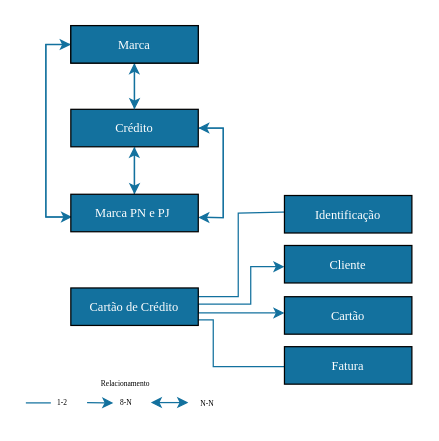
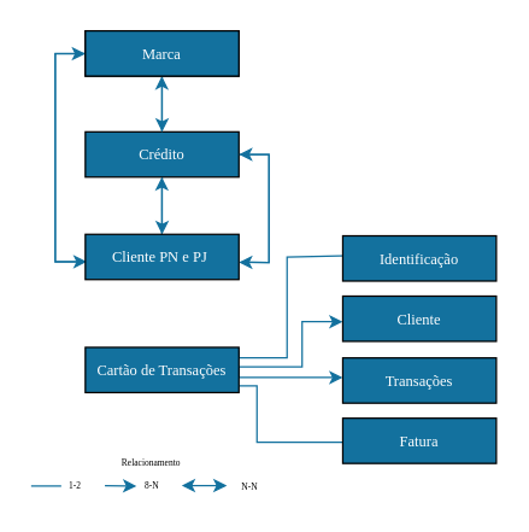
  <mxCell id="0" />
  <mxCell id="1" parent="0" />
  <mxCell id="2" value="" style="rounded=0;whiteSpace=wrap;html=1;" parent="1" vertex="1"><mxGeometry x="240" y="285" width="20" height="10" as="geometry" /></mxCell>
  <mxCell id="3" style="edgeStyle=orthogonalEdgeStyle;rounded=0;orthogonalLoop=1;jettySize=auto;html=1;strokeColor=#13719E;" parent="1" edge="1"><mxGeometry relative="1" as="geometry"><mxPoint x="158" y="232" as="sourcePoint" /><mxPoint x="240" y="169" as="targetPoint" /><Array as="points"><mxPoint x="158" y="237" /><mxPoint x="190" y="237" /><mxPoint x="190" y="170" /><mxPoint x="240" y="170" /></Array></mxGeometry></mxCell>
  <mxCell id="4" style="edgeStyle=orthogonalEdgeStyle;rounded=0;orthogonalLoop=1;jettySize=auto;html=1;exitX=0.5;exitY=1;exitDx=0;exitDy=0;" parent="1" source="30" target="30" edge="1"><mxGeometry relative="1" as="geometry" /></mxCell>
  <mxCell id="5" value="" style="edgeStyle=orthogonalEdgeStyle;rounded=0;orthogonalLoop=1;jettySize=auto;html=1;strokeColor=#13719E;" parent="1" source="7" target="10" edge="1"><mxGeometry relative="1" as="geometry" /></mxCell>
  <mxCell id="6" style="edgeStyle=orthogonalEdgeStyle;rounded=0;orthogonalLoop=1;jettySize=auto;html=1;exitX=0;exitY=0.5;exitDx=0;exitDy=0;entryX=0.01;entryY=0.392;entryDx=0;entryDy=0;entryPerimeter=0;strokeColor=#13719E;" edge="1" parent="1" source="7" target="30"><mxGeometry relative="1" as="geometry" /></mxCell>
  <mxCell id="7" value="&lt;font face=&quot;Verdana&quot; style=&quot;font-size: 10px&quot; color=&quot;#ffffff&quot;&gt;Marca&lt;/font&gt;" style="rounded=0;whiteSpace=wrap;html=1;fillColor=#13719E;strokeColor=#000000;flipV=1;" parent="1" vertex="1"><mxGeometry x="56" y="20" width="102" height="30" as="geometry" /></mxCell>
  <mxCell id="8" style="edgeStyle=orthogonalEdgeStyle;rounded=0;orthogonalLoop=1;jettySize=auto;html=1;exitX=0.5;exitY=1;exitDx=0;exitDy=0;entryX=0.5;entryY=0;entryDx=0;entryDy=0;strokeColor=#13719E;" parent="1" source="10" target="30" edge="1"><mxGeometry relative="1" as="geometry" /></mxCell>
  <mxCell id="9" style="edgeStyle=orthogonalEdgeStyle;rounded=0;orthogonalLoop=1;jettySize=auto;html=1;entryX=1;entryY=0.381;entryDx=0;entryDy=0;entryPerimeter=0;strokeColor=#13719E;exitX=1;exitY=0.5;exitDx=0;exitDy=0;" edge="1" parent="1" source="10" target="30"><mxGeometry relative="1" as="geometry" /></mxCell>
  <mxCell id="10" value="&lt;font face=&quot;Verdana&quot; style=&quot;font-size: 10px&quot; color=&quot;#ffffff&quot;&gt;Crédito&lt;/font&gt;" style="rounded=0;whiteSpace=wrap;html=1;fillColor=#13719E;strokeColor=#000000;flipV=1;" parent="1" vertex="1"><mxGeometry x="56" y="87" width="102" height="30" as="geometry" /></mxCell>
  <mxCell id="11" style="edgeStyle=orthogonalEdgeStyle;rounded=0;orthogonalLoop=1;jettySize=auto;html=1;exitX=1;exitY=0.5;exitDx=0;exitDy=0;strokeColor=#13719E;" parent="1" edge="1"><mxGeometry relative="1" as="geometry"><Array as="points"><mxPoint x="158" y="243" /><mxPoint x="200" y="243" /><mxPoint x="200" y="213" /></Array><mxPoint x="227" y="213" as="targetPoint" /><mxPoint x="158" y="248" as="sourcePoint" /></mxGeometry></mxCell>
  <mxCell id="12" style="edgeStyle=orthogonalEdgeStyle;rounded=0;orthogonalLoop=1;jettySize=auto;html=1;entryX=0;entryY=0.5;entryDx=0;entryDy=0;strokeColor=#13719E;" parent="1" edge="1"><mxGeometry relative="1" as="geometry"><mxPoint x="158" y="248" as="sourcePoint" /><mxPoint x="227" y="250" as="targetPoint" /><Array as="points"><mxPoint x="158" y="250" /></Array></mxGeometry></mxCell>
  <mxCell id="13" style="edgeStyle=orthogonalEdgeStyle;rounded=0;orthogonalLoop=1;jettySize=auto;html=1;exitX=1;exitY=0.75;exitDx=0;exitDy=0;entryX=0;entryY=0.5;entryDx=0;entryDy=0;strokeColor=#13719E;" parent="1" edge="1"><mxGeometry relative="1" as="geometry"><mxPoint x="240" y="293" as="targetPoint" /><Array as="points"><mxPoint x="170" y="256" /><mxPoint x="170" y="293" /></Array><mxPoint x="158" y="255.5" as="sourcePoint" /></mxGeometry></mxCell>
- <mxCell id="14" value="&lt;font color=&quot;#ffffff&quot; face=&quot;Verdana&quot;&gt;&lt;span style=&quot;font-size: 10px&quot;&gt;Cartão de Crédito&lt;/span&gt;&lt;/font&gt;" style="rounded=0;whiteSpace=wrap;html=1;fillColor=#13719E;strokeColor=#000000;" parent="1" vertex="1"><mxGeometry x="56" y="230" width="102" height="30" as="geometry" /></mxCell>
+ <mxCell id="14" value="&lt;font color=&quot;#ffffff&quot; face=&quot;Verdana&quot;&gt;&lt;span style=&quot;font-size: 10px&quot;&gt;Cartão de Transações&lt;/span&gt;&lt;/font&gt;" style="rounded=0;whiteSpace=wrap;html=1;fillColor=#13719E;strokeColor=#000000;" parent="1" vertex="1"><mxGeometry x="56" y="230" width="102" height="30" as="geometry" /></mxCell>
  <mxCell id="15" value="&lt;font face=&quot;Verdana&quot; style=&quot;font-size: 10px&quot; color=&quot;#ffffff&quot;&gt;Identificação&lt;/font&gt;" style="rounded=0;whiteSpace=wrap;html=1;fillColor=#13719E;strokeColor=#000000;" parent="1" vertex="1"><mxGeometry x="227" y="156" width="102" height="30" as="geometry" /></mxCell>
  <mxCell id="16" value="&lt;font face=&quot;Verdana&quot; style=&quot;font-size: 10px&quot; color=&quot;#ffffff&quot;&gt;Cliente&lt;/font&gt;" style="rounded=0;whiteSpace=wrap;html=1;fillColor=#13719E;strokeColor=#000000;" parent="1" vertex="1"><mxGeometry x="227" y="196" width="102" height="30" as="geometry" /></mxCell>
- <mxCell id="17" value="&lt;font face=&quot;Verdana&quot; style=&quot;font-size: 10px&quot; color=&quot;#ffffff&quot;&gt;Cartão&lt;/font&gt;" style="rounded=0;whiteSpace=wrap;html=1;fillColor=#13719E;strokeColor=#000000;" parent="1" vertex="1"><mxGeometry x="227" y="237" width="102" height="30" as="geometry" /></mxCell>
+ <mxCell id="17" value="&lt;font face=&quot;Verdana&quot; style=&quot;font-size: 10px&quot; color=&quot;#ffffff&quot;&gt;Transações&lt;/font&gt;" style="rounded=0;whiteSpace=wrap;html=1;fillColor=#13719E;strokeColor=#000000;" parent="1" vertex="1"><mxGeometry x="227" y="237" width="102" height="30" as="geometry" /></mxCell>
  <mxCell id="18" value="&lt;font face=&quot;Verdana&quot; style=&quot;font-size: 10px&quot; color=&quot;#ffffff&quot;&gt;Fatura&lt;/font&gt;" style="rounded=0;whiteSpace=wrap;html=1;fillColor=#13719E;strokeColor=#000000;" parent="1" vertex="1"><mxGeometry x="227" y="277" width="102" height="30" as="geometry" /></mxCell>
  <mxCell id="19" value="" style="endArrow=classic;html=1;strokeColor=#13719E;" parent="1" edge="1"><mxGeometry width="50" height="50" relative="1" as="geometry"><mxPoint x="69" y="321.75" as="sourcePoint" /><mxPoint x="90" y="322" as="targetPoint" /><Array as="points" /></mxGeometry></mxCell>
  <mxCell id="20" value="" style="endArrow=none;html=1;strokeColor=#13719E;" parent="1" edge="1"><mxGeometry width="50" height="50" relative="1" as="geometry"><mxPoint x="20" y="322" as="sourcePoint" /><mxPoint x="40" y="322" as="targetPoint" /></mxGeometry></mxCell>
  <mxCell id="21" value="" style="endArrow=classic;startArrow=classic;html=1;strokeColor=#13719E;" parent="1" edge="1"><mxGeometry width="50" height="50" relative="1" as="geometry"><mxPoint x="120" y="321.75" as="sourcePoint" /><mxPoint x="150" y="321.75" as="targetPoint" /></mxGeometry></mxCell>
  <mxCell id="22" value="&lt;font face=&quot;Verdana&quot; style=&quot;font-size: 6px&quot;&gt;1-2&lt;/font&gt;" style="text;html=1;align=center;verticalAlign=middle;resizable=0;points=[];autosize=1;" parent="1" vertex="1"><mxGeometry x="34" y="310" width="30" height="20" as="geometry" /></mxCell>
  <mxCell id="23" value="&lt;font face=&quot;Verdana&quot; style=&quot;font-size: 6px&quot;&gt;N-N&lt;/font&gt;" style="text;html=1;align=center;verticalAlign=middle;resizable=0;points=[];autosize=1;" parent="1" vertex="1"><mxGeometry x="150" y="311" width="30" height="20" as="geometry" /></mxCell>
  <mxCell id="24" value="&lt;font face=&quot;Verdana&quot; style=&quot;font-size: 6px&quot;&gt;8-N&lt;/font&gt;" style="text;html=1;align=center;verticalAlign=middle;resizable=0;points=[];autosize=1;" parent="1" vertex="1"><mxGeometry x="85" y="310" width="30" height="20" as="geometry" /></mxCell>
  <mxCell id="25" value="&lt;font face=&quot;Verdana&quot; style=&quot;font-size: 6px&quot;&gt;Relacionamento&lt;/font&gt;" style="text;html=1;strokeColor=none;fillColor=none;align=center;verticalAlign=middle;whiteSpace=wrap;rounded=0;container=0;" parent="1" vertex="1"><mxGeometry x="24" y="295" width="152" height="20" as="geometry" /></mxCell>
  <mxCell id="26" value="" style="edgeStyle=orthogonalEdgeStyle;rounded=0;orthogonalLoop=1;jettySize=auto;html=1;strokeColor=#13719E;" parent="1" edge="1"><mxGeometry relative="1" as="geometry"><mxPoint x="106.83" y="87" as="sourcePoint" /><mxPoint x="106.83" y="50" as="targetPoint" /></mxGeometry></mxCell>
  <mxCell id="27" style="edgeStyle=orthogonalEdgeStyle;rounded=0;orthogonalLoop=1;jettySize=auto;html=1;exitX=0.5;exitY=1;exitDx=0;exitDy=0;entryX=0.5;entryY=0;entryDx=0;entryDy=0;strokeColor=#13719E;" parent="1" edge="1"><mxGeometry relative="1" as="geometry"><mxPoint x="106.83" y="155" as="sourcePoint" /><mxPoint x="106.83" y="117" as="targetPoint" /><Array as="points"><mxPoint x="106.83" y="140" /><mxPoint x="106.83" y="140" /></Array></mxGeometry></mxCell>
  <mxCell id="28" style="edgeStyle=orthogonalEdgeStyle;rounded=0;orthogonalLoop=1;jettySize=auto;html=1;entryX=1;entryY=0.5;entryDx=0;entryDy=0;strokeColor=#13719E;exitX=1.01;exitY=0.381;exitDx=0;exitDy=0;exitPerimeter=0;" edge="1" parent="1" source="30" target="10"><mxGeometry relative="1" as="geometry"><mxPoint x="168" y="183.57" as="sourcePoint" /><mxPoint x="168" y="112" as="targetPoint" /></mxGeometry></mxCell>
  <mxCell id="29" style="edgeStyle=orthogonalEdgeStyle;rounded=0;orthogonalLoop=1;jettySize=auto;html=1;entryX=-0.007;entryY=0.414;entryDx=0;entryDy=0;entryPerimeter=0;strokeColor=#13719E;" edge="1" parent="1"><mxGeometry relative="1" as="geometry"><mxPoint x="72" y="173" as="sourcePoint" /><mxPoint x="56" y="35.2" as="targetPoint" /><Array as="points"><mxPoint x="36" y="173" /><mxPoint x="36" y="35" /></Array></mxGeometry></mxCell>
- <mxCell id="30" value="&lt;font face=&quot;Verdana&quot; style=&quot;font-size: 10px&quot; color=&quot;#ffffff&quot;&gt;Marca PN e PJ&amp;nbsp;&lt;/font&gt;" style="rounded=0;whiteSpace=wrap;html=1;fillColor=#13719E;strokeColor=#000000;flipV=1;" parent="1" vertex="1"><mxGeometry x="56" y="155" width="102" height="30" as="geometry" /></mxCell>
+ <mxCell id="30" value="&lt;font face=&quot;Verdana&quot; style=&quot;font-size: 10px&quot; color=&quot;#ffffff&quot;&gt;Cliente PN e PJ&amp;nbsp;&lt;/font&gt;" style="rounded=0;whiteSpace=wrap;html=1;fillColor=#13719E;strokeColor=#000000;flipV=1;" parent="1" vertex="1"><mxGeometry x="56" y="155" width="102" height="30" as="geometry" /></mxCell>
  <mxCell id="31" value="&lt;font face=&quot;Verdana&quot; style=&quot;font-size: 10px&quot; color=&quot;#ffffff&quot;&gt;Marca&lt;/font&gt;" style="rounded=0;whiteSpace=wrap;html=1;fillColor=#13719E;strokeColor=#000000;flipV=1;" vertex="1" parent="1"><mxGeometry x="56" y="20" width="102" height="30" as="geometry" /></mxCell>
